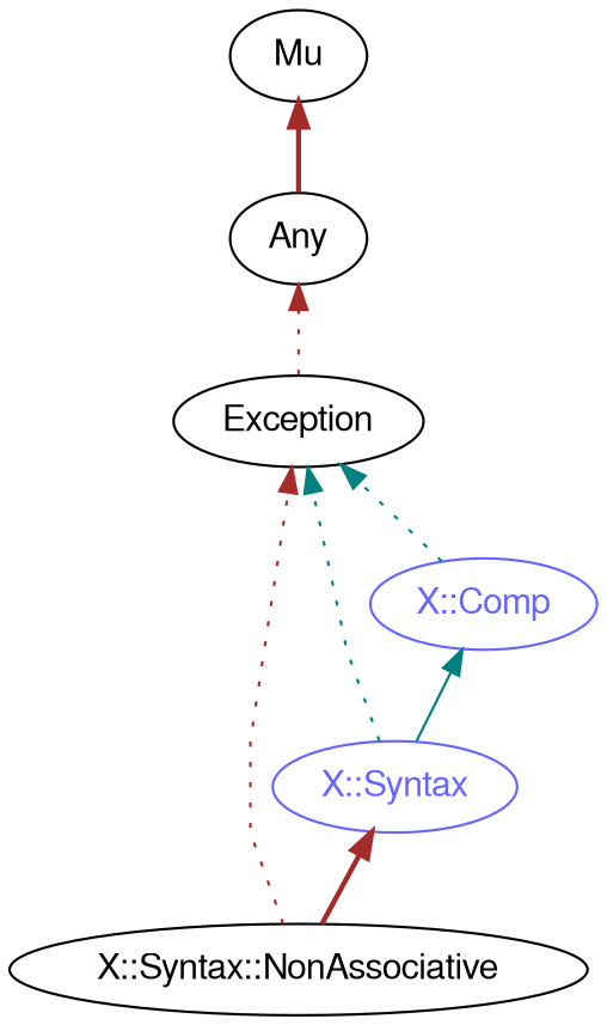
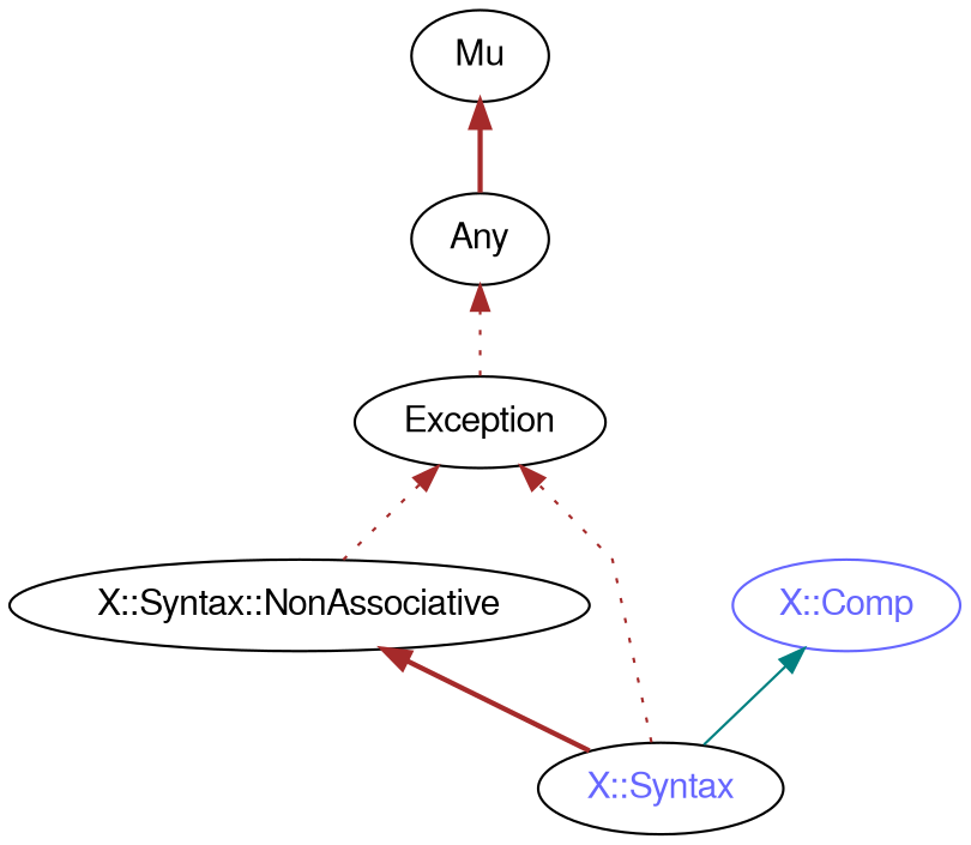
  digraph {
    rankdir=BT
    splines=polyline
    node [color="#000000" fontcolor="#000000" fontname=FreeSans]
    edge [color=brown style=dotted]
    "X::Syntax::NonAssociative"
    Exception
-   "X::Syntax" [color="#6666FF" fontcolor="#6666FF"]
+   "X::Syntax" [fontcolor="#6666FF"]
    Any
    "X::Comp" [color="#6666FF" fontcolor="#6666FF"]
    Mu
    "X::Syntax::NonAssociative" -> Exception
-   "X::Syntax::NonAssociative" -> "X::Syntax" [style=bold]
+   "X::Syntax" -> "X::Syntax::NonAssociative" [style=bold]
    Exception -> Any
-   "X::Syntax" -> Exception [color=teal]
+   "X::Syntax" -> Exception
    "X::Syntax" -> "X::Comp" [color=teal style=solid]
    Any -> Mu [style=bold]
-   "X::Comp" -> Exception [color=teal]
  }
